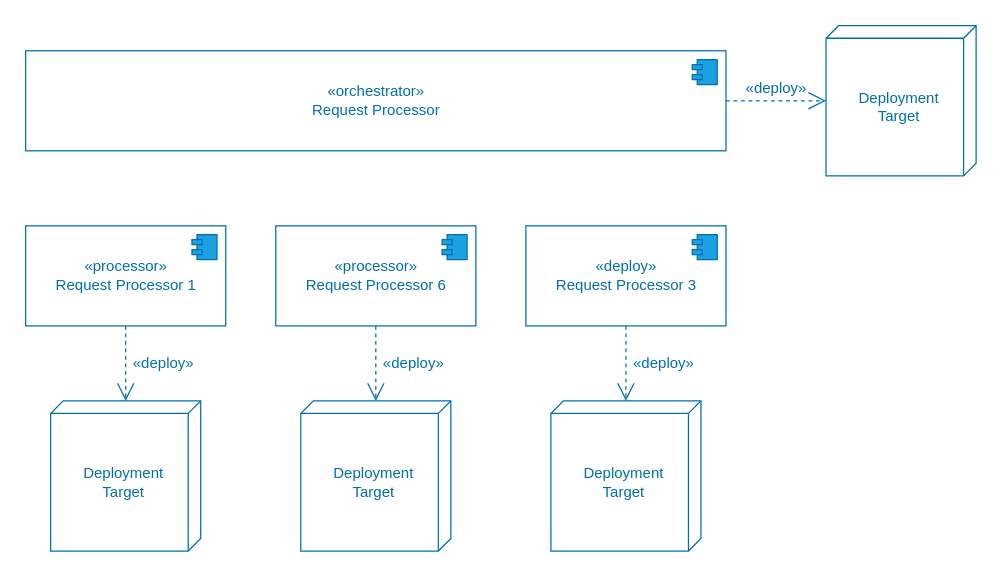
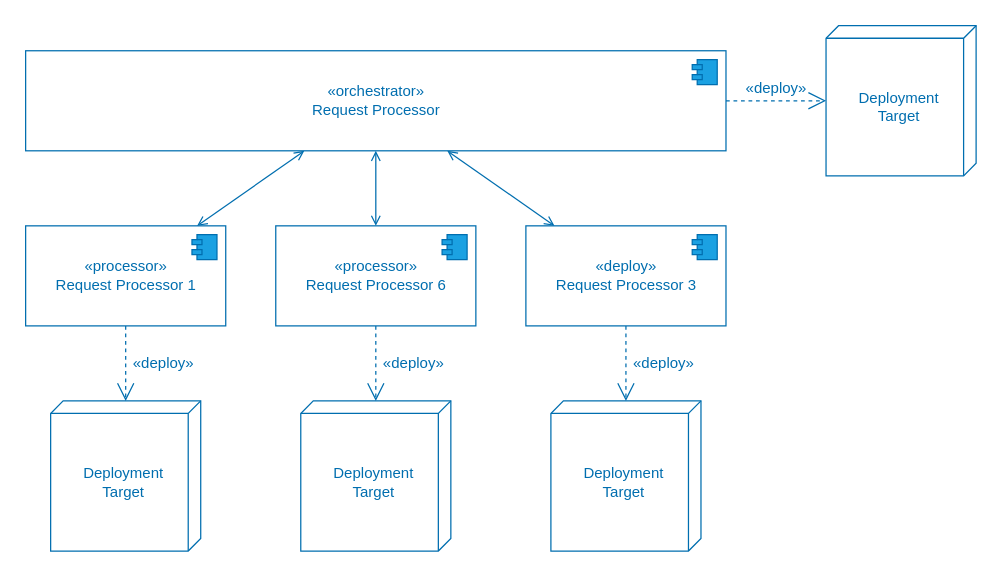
  <mxCell id="0" />
  <mxCell id="1" parent="0" />
+ <mxCell id="2" style="edgeStyle=none;html=1;endArrow=open;endFill=0;fillColor=#1ba1e2;strokeColor=#006EAF;fontColor=#006EAF;startArrow=open;startFill=0;" parent="1" source="3" target="6" edge="1"><mxGeometry relative="1" as="geometry" /></mxCell>
  <mxCell id="3" value="«orchestrator»&lt;br&gt;&lt;span&gt;Request Processor&lt;/span&gt;" style="html=1;dropTarget=0;fillColor=none;fontColor=#006EAF;strokeColor=#006EAF;fontStyle=0" parent="1" vertex="1"><mxGeometry x="20" y="40" width="560" height="80" as="geometry" /></mxCell>
  <mxCell id="4" value="" style="shape=module;jettyWidth=8;jettyHeight=4;fillColor=#1ba1e2;fontColor=#006EAF;strokeColor=#006EAF;" parent="3" vertex="1"><mxGeometry x="1" width="20" height="20" relative="1" as="geometry"><mxPoint x="-27" y="7" as="offset" /></mxGeometry></mxCell>
  <mxCell id="5" value="Deployment&lt;br&gt;Target" style="verticalAlign=middle;align=center;shape=cube;size=10;direction=south;fontStyle=0;html=1;boundedLbl=1;spacingLeft=5;fontColor=#006EAF;fillColor=none;strokeColor=#006EAF;" parent="1" vertex="1"><mxGeometry x="660" y="20" width="120" height="120" as="geometry" /></mxCell>
  <mxCell id="6" value="«processor»&lt;br&gt;&lt;span&gt;Request Processor 1&lt;/span&gt;" style="html=1;dropTarget=0;fillColor=none;fontColor=#006EAF;strokeColor=#006EAF;fontStyle=0" parent="1" vertex="1"><mxGeometry x="20" y="180" width="160" height="80" as="geometry" /></mxCell>
  <mxCell id="7" value="" style="shape=module;jettyWidth=8;jettyHeight=4;fillColor=#1ba1e2;fontColor=#006EAF;strokeColor=#006EAF;fontStyle=0" parent="6" vertex="1"><mxGeometry x="1" width="20" height="20" relative="1" as="geometry"><mxPoint x="-27" y="7" as="offset" /></mxGeometry></mxCell>
  <mxCell id="8" value="&lt;span style=&quot;font-size: 12px;&quot;&gt;«deploy»&lt;/span&gt;" style="endArrow=open;endSize=12;dashed=1;html=1;fillColor=#1ba1e2;strokeColor=#006EAF;fontColor=#006EAF;labelBackgroundColor=none;" parent="1" source="3" target="5" edge="1"><mxGeometry y="10" width="160" relative="1" as="geometry"><mxPoint x="240" y="150" as="sourcePoint" /><mxPoint x="400" y="150" as="targetPoint" /><mxPoint as="offset" /></mxGeometry></mxCell>
  <mxCell id="9" value="&lt;span style=&quot;font-size: 12px;&quot;&gt;«deploy»&lt;/span&gt;" style="endArrow=open;endSize=12;dashed=1;html=1;fillColor=#1ba1e2;strokeColor=#006EAF;fontColor=#006EAF;labelBackgroundColor=none;" parent="1" source="6" target="14" edge="1"><mxGeometry y="30" width="160" relative="1" as="geometry"><mxPoint x="190" y="240.526" as="sourcePoint" /><mxPoint x="430" y="332.105" as="targetPoint" /><mxPoint as="offset" /></mxGeometry></mxCell>
  <mxCell id="10" value="«processor»&lt;br&gt;&lt;span&gt;Request Processor 6&lt;/span&gt;" style="html=1;dropTarget=0;fillColor=none;fontColor=#006EAF;strokeColor=#006EAF;fontStyle=0" parent="1" vertex="1"><mxGeometry x="220" y="180" width="160" height="80" as="geometry" /></mxCell>
  <mxCell id="11" value="" style="shape=module;jettyWidth=8;jettyHeight=4;fillColor=#1ba1e2;fontColor=#006EAF;strokeColor=#006EAF;fontStyle=0" parent="10" vertex="1"><mxGeometry x="1" width="20" height="20" relative="1" as="geometry"><mxPoint x="-27" y="7" as="offset" /></mxGeometry></mxCell>
  <mxCell id="12" value="«deploy»&lt;br&gt;&lt;span&gt;Request Processor 3&lt;/span&gt;" style="html=1;dropTarget=0;fillColor=none;fontColor=#006EAF;strokeColor=#006EAF;fontStyle=0" parent="1" vertex="1"><mxGeometry x="420" y="180" width="160" height="80" as="geometry" /></mxCell>
  <mxCell id="13" value="" style="shape=module;jettyWidth=8;jettyHeight=4;fillColor=#1ba1e2;fontColor=#006EAF;strokeColor=#006EAF;fontStyle=0" parent="12" vertex="1"><mxGeometry x="1" width="20" height="20" relative="1" as="geometry"><mxPoint x="-27" y="7" as="offset" /></mxGeometry></mxCell>
  <mxCell id="14" value="Deployment&lt;br&gt;Target" style="verticalAlign=middle;align=center;shape=cube;size=10;direction=south;fontStyle=0;html=1;boundedLbl=1;spacingLeft=5;fontColor=#006EAF;fillColor=none;strokeColor=#006EAF;" parent="1" vertex="1"><mxGeometry x="40" y="320" width="120" height="120" as="geometry" /></mxCell>
  <mxCell id="15" value="Deployment&lt;br&gt;Target" style="verticalAlign=middle;align=center;shape=cube;size=10;direction=south;fontStyle=0;html=1;boundedLbl=1;spacingLeft=5;fontColor=#006EAF;fillColor=none;strokeColor=#006EAF;" parent="1" vertex="1"><mxGeometry x="240" y="320" width="120" height="120" as="geometry" /></mxCell>
  <mxCell id="16" value="&lt;span style=&quot;font-size: 12px;&quot;&gt;«deploy»&lt;/span&gt;" style="endArrow=open;endSize=12;dashed=1;html=1;fillColor=#1ba1e2;strokeColor=#006EAF;fontColor=#006EAF;labelBackgroundColor=none;" parent="1" source="10" target="15" edge="1"><mxGeometry y="30" width="160" relative="1" as="geometry"><mxPoint x="110" y="290" as="sourcePoint" /><mxPoint x="110" y="330" as="targetPoint" /><mxPoint as="offset" /></mxGeometry></mxCell>
  <mxCell id="17" value="Deployment&lt;br&gt;Target" style="verticalAlign=middle;align=center;shape=cube;size=10;direction=south;fontStyle=0;html=1;boundedLbl=1;spacingLeft=5;fontColor=#006EAF;fillColor=none;strokeColor=#006EAF;" parent="1" vertex="1"><mxGeometry x="440" y="320" width="120" height="120" as="geometry" /></mxCell>
  <mxCell id="18" value="&lt;span style=&quot;font-size: 12px;&quot;&gt;«deploy»&lt;/span&gt;" style="endArrow=open;endSize=12;dashed=1;html=1;fillColor=#1ba1e2;strokeColor=#006EAF;fontColor=#006EAF;labelBackgroundColor=none;" parent="1" source="12" target="17" edge="1"><mxGeometry y="30" width="160" relative="1" as="geometry"><mxPoint x="310" y="290" as="sourcePoint" /><mxPoint x="310" y="330" as="targetPoint" /><mxPoint as="offset" /></mxGeometry></mxCell>
+ <mxCell id="19" style="edgeStyle=none;html=1;endArrow=open;endFill=0;fillColor=#1ba1e2;strokeColor=#006EAF;fontColor=#006EAF;startArrow=open;startFill=0;" parent="1" source="3" target="10" edge="1"><mxGeometry relative="1" as="geometry"><mxPoint x="170" y="130" as="sourcePoint" /><mxPoint x="130" y="210" as="targetPoint" /></mxGeometry></mxCell>
+ <mxCell id="20" style="edgeStyle=none;html=1;endArrow=open;endFill=0;fillColor=#1ba1e2;strokeColor=#006EAF;fontColor=#006EAF;startArrow=open;startFill=0;" parent="1" source="3" target="12" edge="1"><mxGeometry relative="1" as="geometry"><mxPoint x="310" y="130" as="sourcePoint" /><mxPoint x="310" y="210" as="targetPoint" /></mxGeometry></mxCell>
